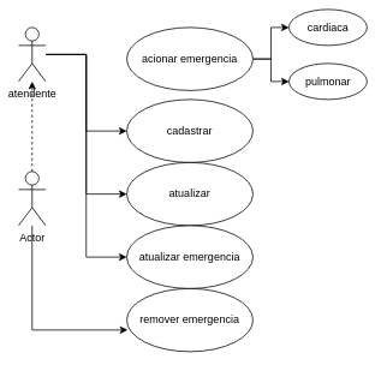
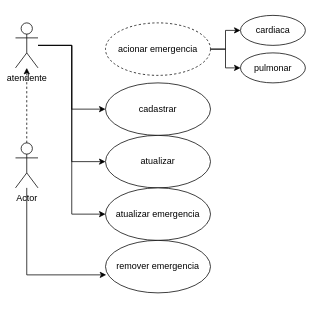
  <mxCell id="0" />
  <mxCell id="1" parent="0" />
  <mxCell id="2" style="edgeStyle=orthogonalEdgeStyle;rounded=0;orthogonalLoop=1;jettySize=auto;html=1;entryX=0;entryY=0.5;entryDx=0;entryDy=0;" edge="1" parent="1" source="5" target="9"><mxGeometry relative="1" as="geometry" /></mxCell>
  <mxCell id="3" style="edgeStyle=orthogonalEdgeStyle;rounded=0;orthogonalLoop=1;jettySize=auto;html=1;entryX=0;entryY=0.5;entryDx=0;entryDy=0;" edge="1" parent="1" source="5" target="10"><mxGeometry relative="1" as="geometry" /></mxCell>
  <mxCell id="4" style="edgeStyle=orthogonalEdgeStyle;rounded=0;orthogonalLoop=1;jettySize=auto;html=1;entryX=0;entryY=0.5;entryDx=0;entryDy=0;" edge="1" parent="1" source="5" target="13"><mxGeometry relative="1" as="geometry" /></mxCell>
  <mxCell id="5" value="atendente" style="shape=umlActor;verticalLabelPosition=bottom;verticalAlign=top;html=1;" vertex="1" parent="1"><mxGeometry x="20" y="30" width="30" height="60" as="geometry" /></mxCell>
  <mxCell id="6" style="edgeStyle=orthogonalEdgeStyle;rounded=0;orthogonalLoop=1;jettySize=auto;html=1;exitX=1;exitY=0.5;exitDx=0;exitDy=0;entryX=0;entryY=0.5;entryDx=0;entryDy=0;" edge="1" parent="1" source="8" target="11"><mxGeometry relative="1" as="geometry" /></mxCell>
  <mxCell id="7" style="edgeStyle=orthogonalEdgeStyle;rounded=0;orthogonalLoop=1;jettySize=auto;html=1;exitX=1;exitY=0.5;exitDx=0;exitDy=0;entryX=0;entryY=0.5;entryDx=0;entryDy=0;" edge="1" parent="1" source="8" target="12"><mxGeometry relative="1" as="geometry" /></mxCell>
- <mxCell id="8" value="acionar emergencia" style="ellipse;whiteSpace=wrap;html=1;" vertex="1" parent="1"><mxGeometry x="140" y="30" width="140" height="70" as="geometry" /></mxCell>
+ <mxCell id="8" value="acionar emergencia" style="ellipse;whiteSpace=wrap;html=1;dashed=1;" vertex="1" parent="1"><mxGeometry x="140" y="30" width="140" height="70" as="geometry" /></mxCell>
  <mxCell id="9" value="cadastrar" style="ellipse;whiteSpace=wrap;html=1;" vertex="1" parent="1"><mxGeometry x="140" y="110" width="140" height="70" as="geometry" /></mxCell>
  <mxCell id="10" value="atualizar" style="ellipse;whiteSpace=wrap;html=1;" vertex="1" parent="1"><mxGeometry x="140" y="180" width="140" height="70" as="geometry" /></mxCell>
- <mxCell id="11" value="cardiaca" style="ellipse;whiteSpace=wrap;html=1;" vertex="1" parent="1"><mxGeometry x="320" y="10" width="86.5" height="40" as="geometry" /></mxCell>
+ <mxCell id="11" value="cardiaca" style="ellipse;whiteSpace=wrap;html=1;" vertex="1" parent="1"><mxGeometry x="320" y="20" width="86.5" height="40" as="geometry" /></mxCell>
  <mxCell id="12" value="pulmonar" style="ellipse;whiteSpace=wrap;html=1;" vertex="1" parent="1"><mxGeometry x="320" y="70" width="86.5" height="40" as="geometry" /></mxCell>
  <mxCell id="13" value="atualizar emergencia" style="ellipse;whiteSpace=wrap;html=1;" vertex="1" parent="1"><mxGeometry x="140" y="250" width="140" height="70" as="geometry" /></mxCell>
  <mxCell id="14" value="remover emergencia" style="ellipse;whiteSpace=wrap;html=1;" vertex="1" parent="1"><mxGeometry x="140" y="320" width="140" height="70" as="geometry" /></mxCell>
  <mxCell id="15" style="edgeStyle=orthogonalEdgeStyle;rounded=0;orthogonalLoop=1;jettySize=auto;html=1;exitX=0.5;exitY=0;exitDx=0;exitDy=0;exitPerimeter=0;dashed=1;" edge="1" parent="1" source="16" target="5"><mxGeometry relative="1" as="geometry" /></mxCell>
  <mxCell id="16" value="Actor" style="shape=umlActor;verticalLabelPosition=bottom;verticalAlign=top;html=1;" vertex="1" parent="1"><mxGeometry x="20" y="190" width="30" height="60" as="geometry" /></mxCell>
  <mxCell id="17" style="edgeStyle=orthogonalEdgeStyle;rounded=0;orthogonalLoop=1;jettySize=auto;html=1;entryX=0.007;entryY=0.657;entryDx=0;entryDy=0;entryPerimeter=0;" edge="1" parent="1" source="16" target="14"><mxGeometry relative="1" as="geometry"><Array as="points"><mxPoint x="35" y="366" /></Array></mxGeometry></mxCell>
